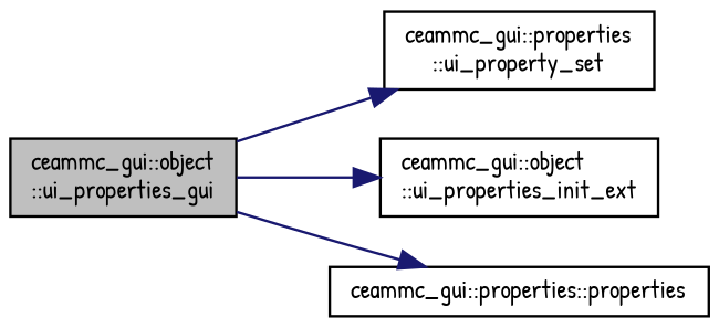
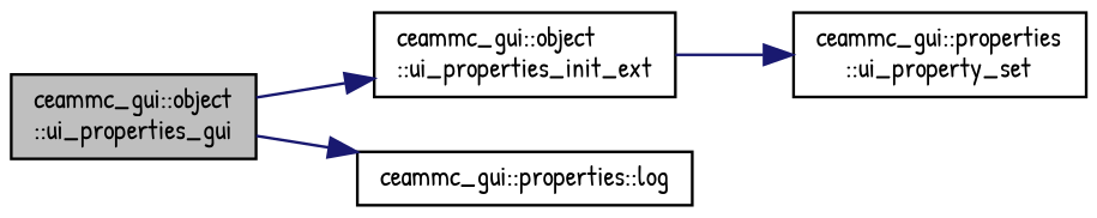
  digraph {
    fontname="Patrick Hand"
    rankdir=LR
    node [color=black fillcolor=white fontname="Patrick Hand" fontsize=10 shape=record style=filled]
    edge [color=midnightblue fontname="Patrick Hand" fontsize=10 labelfontname=Helvetica labelfontsize=10 style=solid]
    n1 [fillcolor=grey75 fontcolor=black height=0.2 label="ceammc_gui::object\l::ui_properties_gui" width=0.4]
    n2 [height=0.2 label="ceammc_gui::properties\l::ui_property_set" width=0.4]
    n3 [height=0.2 label="ceammc_gui::object\l::ui_properties_init_ext" width=0.4]
-   n4 [height=0.2 label="ceammc_gui::properties::properties" width=0.4]
-   n1 -> n2
+   n4 [height=0.2 label="ceammc_gui::properties::log" width=0.4]
+   n3 -> n2
    n1 -> n3
    n1 -> n4
  }
